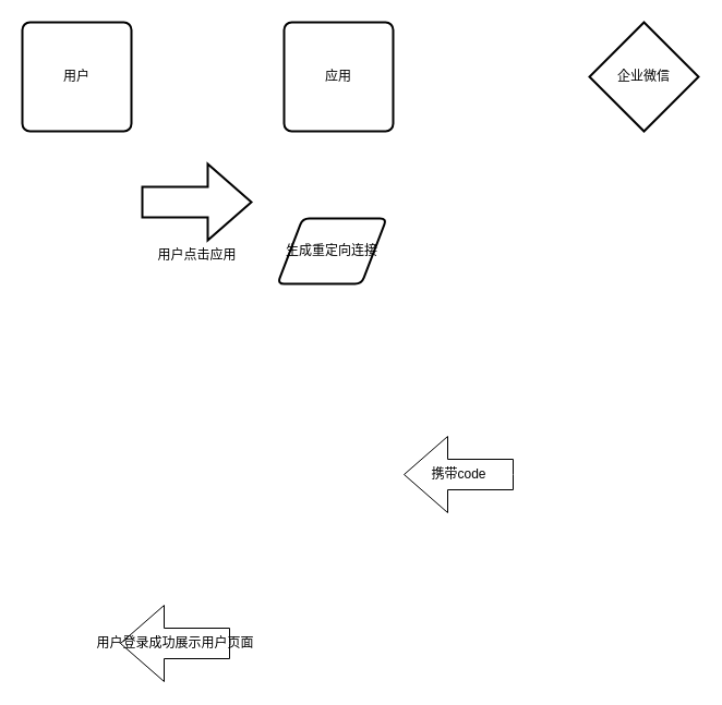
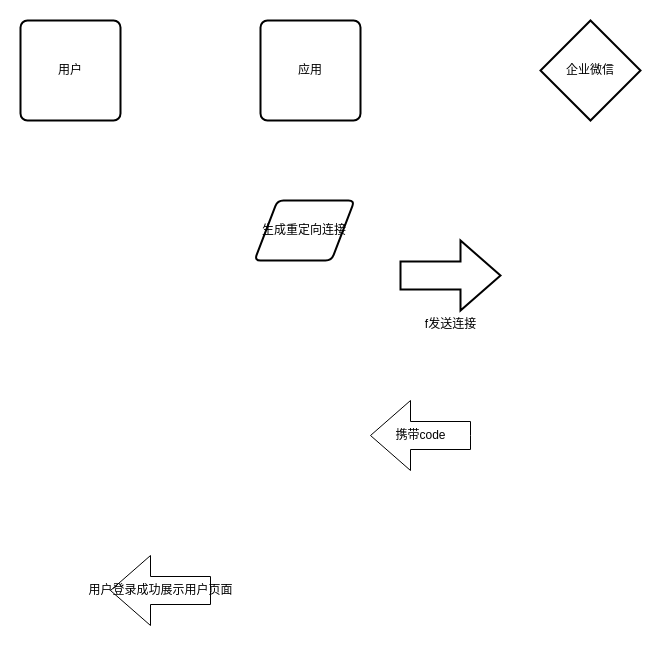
  <mxCell id="0" />
  <mxCell id="1" parent="0" />
  <mxCell id="2" value="用户" style="rounded=1;whiteSpace=wrap;html=1;absoluteArcSize=1;arcSize=14;strokeWidth=2;" vertex="1" parent="1"><mxGeometry x="20" y="20" width="100" height="100" as="geometry" /></mxCell>
  <mxCell id="3" value="企业微信" style="rhombus;whiteSpace=wrap;html=1;absoluteArcSize=1;arcSize=14;strokeWidth=2;" vertex="1" parent="1"><mxGeometry x="540" y="20" width="100" height="100" as="geometry" /></mxCell>
  <mxCell id="4" value="应用" style="rounded=1;whiteSpace=wrap;html=1;absoluteArcSize=1;arcSize=14;strokeWidth=2;" vertex="1" parent="1"><mxGeometry x="260" y="20" width="100" height="100" as="geometry" /></mxCell>
- <mxCell id="5" value="用户点击应用" style="verticalLabelPosition=bottom;verticalAlign=top;html=1;strokeWidth=2;shape=mxgraph.arrows2.arrow;dy=0.6;dx=40;notch=0;" vertex="1" parent="1"><mxGeometry x="130" y="150" width="100" height="70" as="geometry" /></mxCell>
+ <mxCell id="6" value="f发送连接" style="verticalLabelPosition=bottom;verticalAlign=top;html=1;strokeWidth=2;shape=mxgraph.arrows2.arrow;dy=0.6;dx=40;notch=0;" vertex="1" parent="1"><mxGeometry x="400" y="240" width="100" height="70" as="geometry" /></mxCell>
  <mxCell id="7" value="生成重定向连接" style="shape=parallelogram;html=1;strokeWidth=2;perimeter=parallelogramPerimeter;whiteSpace=wrap;rounded=1;arcSize=12;size=0.23;" vertex="1" parent="1"><mxGeometry x="254" y="200" width="100" height="60" as="geometry" /></mxCell>
  <mxCell id="8" value="携带code" style="html=1;shadow=0;dashed=0;align=center;verticalAlign=middle;shape=mxgraph.arrows2.arrow;dy=0.6;dx=40;flipH=1;notch=0;" vertex="1" parent="1"><mxGeometry x="370" y="400" width="100" height="70" as="geometry" /></mxCell>
  <mxCell id="9" value="用户登录成功展示用户页面" style="html=1;shadow=0;dashed=0;align=center;verticalAlign=middle;shape=mxgraph.arrows2.arrow;dy=0.6;dx=40;flipH=1;notch=0;" vertex="1" parent="1"><mxGeometry x="110" y="555" width="100" height="70" as="geometry" /></mxCell>
